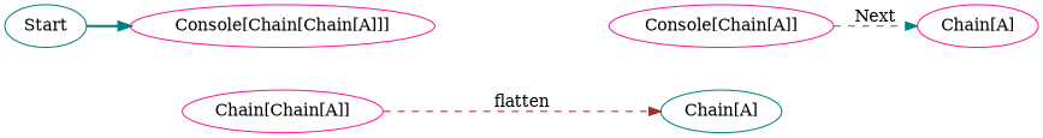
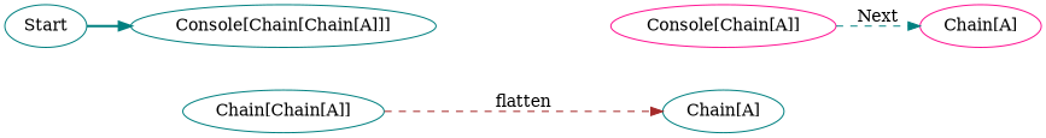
  digraph {
    rankdir=LR
    node [color=teal]
    edge [style=invis]
-   n1 [color=deeppink label="Console[Chain[Chain[A]]]"]
-   n2 [color=deeppink label="Chain[Chain[A]]"]
+   n1 [label="Console[Chain[Chain[A]]]"]
+   n2 [label="Chain[Chain[A]]"]
    n3 [label="Chain[A]"]
    n4 [color=deeppink label="Console[Chain[A]]"]
    n5 [color=deeppink label="Chain[A]"]
    Start
    subgraph sub_1 {
      rank=same
      n1
      n2
    }
    subgraph sub_2 {
      rank=same
      n3
      n4
    }
    n1 -> n2 [dir=back]
    n1 -> n4 [label="_.map(_.flatten)"]
    n2 -> n3 [color=brown label=flatten style=dashed]
    n4 -> n3 [dir=back]
    n4 -> n5 [color=teal label=Next style=dashed]
    Start -> n1 [color=teal style=bold]
  }
